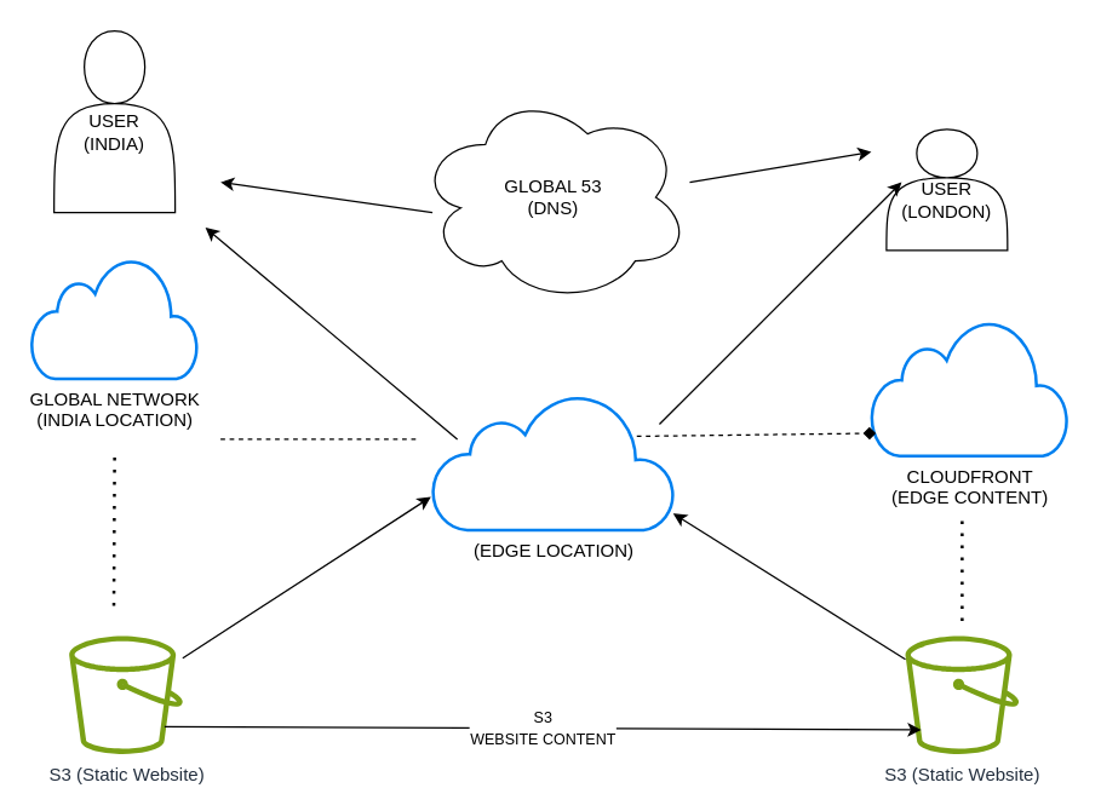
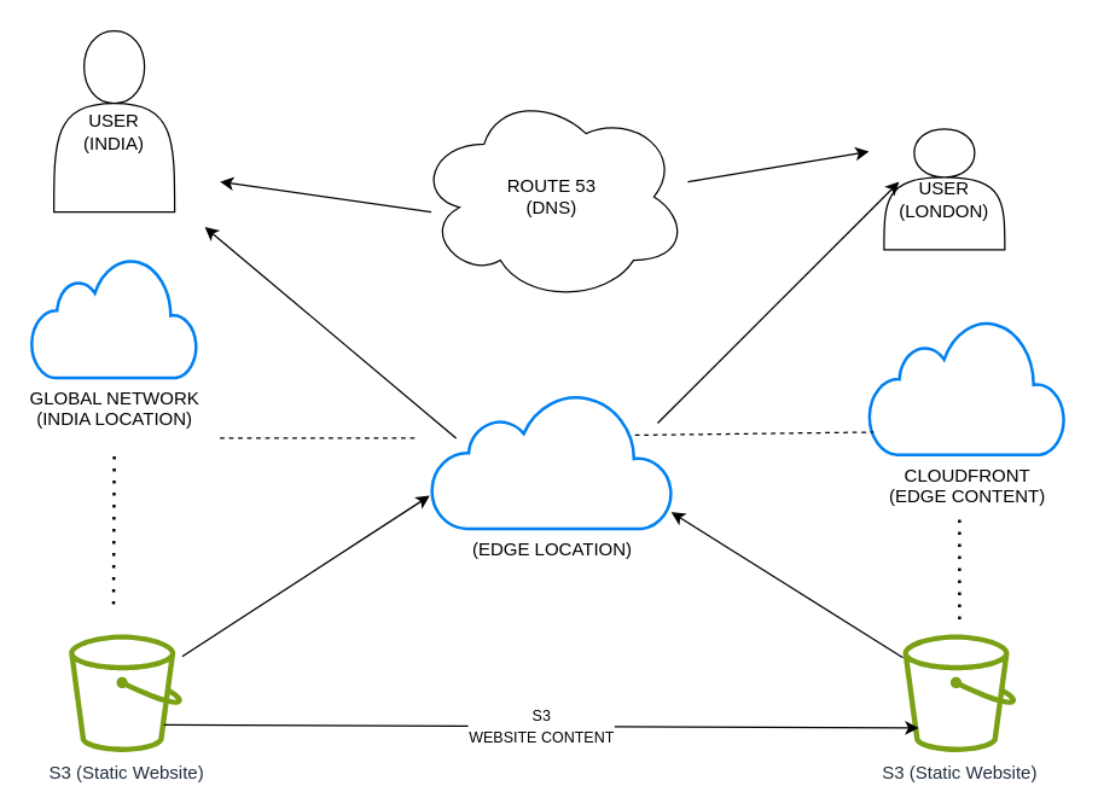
  <mxCell id="0" />
  <mxCell id="1" parent="0" />
  <mxCell id="2" value="&lt;div&gt;&lt;br&gt;&lt;/div&gt;&lt;div&gt;USER&lt;/div&gt;(&lt;span style=&quot;background-color: initial;&quot;&gt;INDIA)&lt;/span&gt;" style="shape=actor;whiteSpace=wrap;html=1;" vertex="1" parent="1"><mxGeometry x="35" y="20" width="80" height="120" as="geometry" /></mxCell>
  <mxCell id="3" value="&lt;div&gt;&lt;br&gt;&lt;/div&gt;&lt;div&gt;USER&lt;/div&gt;(LONDON)" style="shape=actor;whiteSpace=wrap;html=1;" vertex="1" parent="1"><mxGeometry x="585" y="85" width="80" height="80" as="geometry" /></mxCell>
- <mxCell id="4" value="GLOBAL 53&lt;div&gt;(DNS)&lt;/div&gt;" style="ellipse;shape=cloud;whiteSpace=wrap;html=1;" vertex="1" parent="1"><mxGeometry x="275" y="60" width="180" height="140" as="geometry" /></mxCell>
+ <mxCell id="4" value="ROUTE 53&lt;div&gt;(DNS)&lt;/div&gt;" style="ellipse;shape=cloud;whiteSpace=wrap;html=1;" vertex="1" parent="1"><mxGeometry x="275" y="60" width="180" height="140" as="geometry" /></mxCell>
  <mxCell id="5" value="GLOBAL NETWORK&lt;div&gt;(INDIA LOCATION)&lt;/div&gt;" style="html=1;verticalLabelPosition=bottom;align=center;labelBackgroundColor=#ffffff;verticalAlign=top;strokeWidth=2;strokeColor=#0080F0;shadow=0;dashed=0;shape=mxgraph.ios7.icons.cloud;" vertex="1" parent="1"><mxGeometry x="20" y="170" width="110" height="80" as="geometry" /></mxCell>
  <mxCell id="6" value="CLOUDFRONT&lt;div&gt;(EDGE CONTENT)&lt;/div&gt;" style="html=1;verticalLabelPosition=bottom;align=center;labelBackgroundColor=#ffffff;verticalAlign=top;strokeWidth=2;strokeColor=#0080F0;shadow=0;dashed=0;shape=mxgraph.ios7.icons.cloud;" vertex="1" parent="1"><mxGeometry x="575" y="211" width="130" height="90" as="geometry" /></mxCell>
  <mxCell id="7" value="(EDGE LOCATION)" style="html=1;verticalLabelPosition=bottom;align=center;labelBackgroundColor=#ffffff;verticalAlign=top;strokeWidth=2;strokeColor=#0080F0;shadow=0;dashed=0;shape=mxgraph.ios7.icons.cloud;" vertex="1" parent="1"><mxGeometry x="285" y="260" width="160" height="90" as="geometry" /></mxCell>
  <mxCell id="8" value="S3 (Static Website)" style="sketch=0;outlineConnect=0;fontColor=#232F3E;gradientColor=none;fillColor=#7AA116;strokeColor=none;dashed=0;verticalLabelPosition=bottom;verticalAlign=top;align=center;html=1;fontSize=12;fontStyle=0;aspect=fixed;pointerEvents=1;shape=mxgraph.aws4.bucket;" vertex="1" parent="1"><mxGeometry x="45" y="420" width="75" height="78" as="geometry" /></mxCell>
  <mxCell id="9" value="S3 (Static Website)" style="sketch=0;outlineConnect=0;fontColor=#232F3E;gradientColor=none;fillColor=#7AA116;strokeColor=none;dashed=0;verticalLabelPosition=bottom;verticalAlign=top;align=center;html=1;fontSize=12;fontStyle=0;aspect=fixed;pointerEvents=1;shape=mxgraph.aws4.bucket;" vertex="1" parent="1"><mxGeometry x="597.5" y="420" width="75" height="78" as="geometry" /></mxCell>
  <mxCell id="10" value="" style="endArrow=classic;html=1;rounded=0;" edge="1" parent="1"><mxGeometry width="50" height="50" relative="1" as="geometry"><mxPoint x="301.486" y="290" as="sourcePoint" /><mxPoint x="135" y="150" as="targetPoint" /><Array as="points" /></mxGeometry></mxCell>
  <mxCell id="11" value="" style="html=1;labelBackgroundColor=#ffffff;endArrow=classic;endFill=1;endSize=6;jettySize=auto;orthogonalLoop=1;strokeWidth=1;fontSize=14;rounded=0;" edge="1" parent="1"><mxGeometry width="60" height="60" relative="1" as="geometry"><mxPoint x="285" y="140" as="sourcePoint" /><mxPoint x="145" y="120" as="targetPoint" /></mxGeometry></mxCell>
  <mxCell id="12" value="" style="endArrow=classic;html=1;rounded=0;exitX=0.84;exitY=0.769;exitDx=0;exitDy=0;exitPerimeter=0;entryX=0.14;entryY=0.795;entryDx=0;entryDy=0;entryPerimeter=0;" edge="1" parent="1" source="8" target="9"><mxGeometry relative="1" as="geometry"><mxPoint x="170" y="480" as="sourcePoint" /><mxPoint x="560" y="480" as="targetPoint" /></mxGeometry></mxCell>
  <mxCell id="13" value="&lt;font size=&quot;1&quot;&gt;S3&lt;/font&gt;&lt;div&gt;&lt;font size=&quot;1&quot;&gt;WEBSITE CONTENT&lt;/font&gt;&lt;/div&gt;" style="edgeLabel;resizable=0;html=1;;align=center;verticalAlign=middle;" connectable="0" vertex="1" parent="12"><mxGeometry relative="1" as="geometry" /></mxCell>
  <mxCell id="14" value="" style="endArrow=classic;html=1;rounded=0;" edge="1" parent="1"><mxGeometry width="50" height="50" relative="1" as="geometry"><mxPoint x="455" y="120" as="sourcePoint" /><mxPoint x="575" y="100" as="targetPoint" /></mxGeometry></mxCell>
  <mxCell id="15" value="" style="endArrow=classic;html=1;rounded=0;" edge="1" parent="1"><mxGeometry width="50" height="50" relative="1" as="geometry"><mxPoint x="435" y="280" as="sourcePoint" /><mxPoint x="595" y="120" as="targetPoint" /></mxGeometry></mxCell>
  <mxCell id="16" value="" style="endArrow=none;dashed=1;html=1;rounded=0;" edge="1" parent="1"><mxGeometry width="50" height="50" relative="1" as="geometry"><mxPoint x="145" y="290" as="sourcePoint" /><mxPoint x="275" y="290" as="targetPoint" /></mxGeometry></mxCell>
- <mxCell id="17" value="" style="endArrow=diamond;dashed=1;html=1;rounded=0;entryX=0.023;entryY=0.833;entryDx=0;entryDy=0;entryPerimeter=0;exitX=0.844;exitY=0.311;exitDx=0;exitDy=0;exitPerimeter=0;" edge="1" parent="1" source="7" target="6"><mxGeometry width="50" height="50" relative="1" as="geometry"><mxPoint x="455" y="290" as="sourcePoint" /><mxPoint x="565" y="290" as="targetPoint" /></mxGeometry></mxCell>
+ <mxCell id="17" value="" style="endArrow=none;dashed=1;html=1;rounded=0;entryX=0.023;entryY=0.833;entryDx=0;entryDy=0;entryPerimeter=0;exitX=0.844;exitY=0.311;exitDx=0;exitDy=0;exitPerimeter=0;" edge="1" parent="1" source="7" target="6"><mxGeometry width="50" height="50" relative="1" as="geometry"><mxPoint x="455" y="290" as="sourcePoint" /><mxPoint x="565" y="290" as="targetPoint" /></mxGeometry></mxCell>
  <mxCell id="18" value="" style="endArrow=classic;html=1;rounded=0;entryX=-0.006;entryY=0.756;entryDx=0;entryDy=0;entryPerimeter=0;" edge="1" parent="1" source="8" target="7"><mxGeometry width="50" height="50" relative="1" as="geometry"><mxPoint x="125" y="430" as="sourcePoint" /><mxPoint x="275" y="330" as="targetPoint" /></mxGeometry></mxCell>
  <mxCell id="19" value="" style="endArrow=classic;html=1;rounded=0;entryX=0.994;entryY=0.878;entryDx=0;entryDy=0;entryPerimeter=0;" edge="1" parent="1" source="9" target="7"><mxGeometry width="50" height="50" relative="1" as="geometry"><mxPoint x="585" y="420" as="sourcePoint" /><mxPoint x="465" y="340" as="targetPoint" /></mxGeometry></mxCell>
  <mxCell id="20" value="" style="endArrow=none;dashed=1;html=1;dashPattern=1 3;strokeWidth=2;rounded=0;" edge="1" parent="1"><mxGeometry width="50" height="50" relative="1" as="geometry"><mxPoint x="74.5" y="400" as="sourcePoint" /><mxPoint x="75" y="300" as="targetPoint" /></mxGeometry></mxCell>
  <mxCell id="21" value="" style="endArrow=none;dashed=1;html=1;dashPattern=1 3;strokeWidth=2;rounded=0;" edge="1" parent="1"><mxGeometry width="50" height="50" relative="1" as="geometry"><mxPoint x="635" y="410" as="sourcePoint" /><mxPoint x="635" y="340" as="targetPoint" /></mxGeometry></mxCell>
